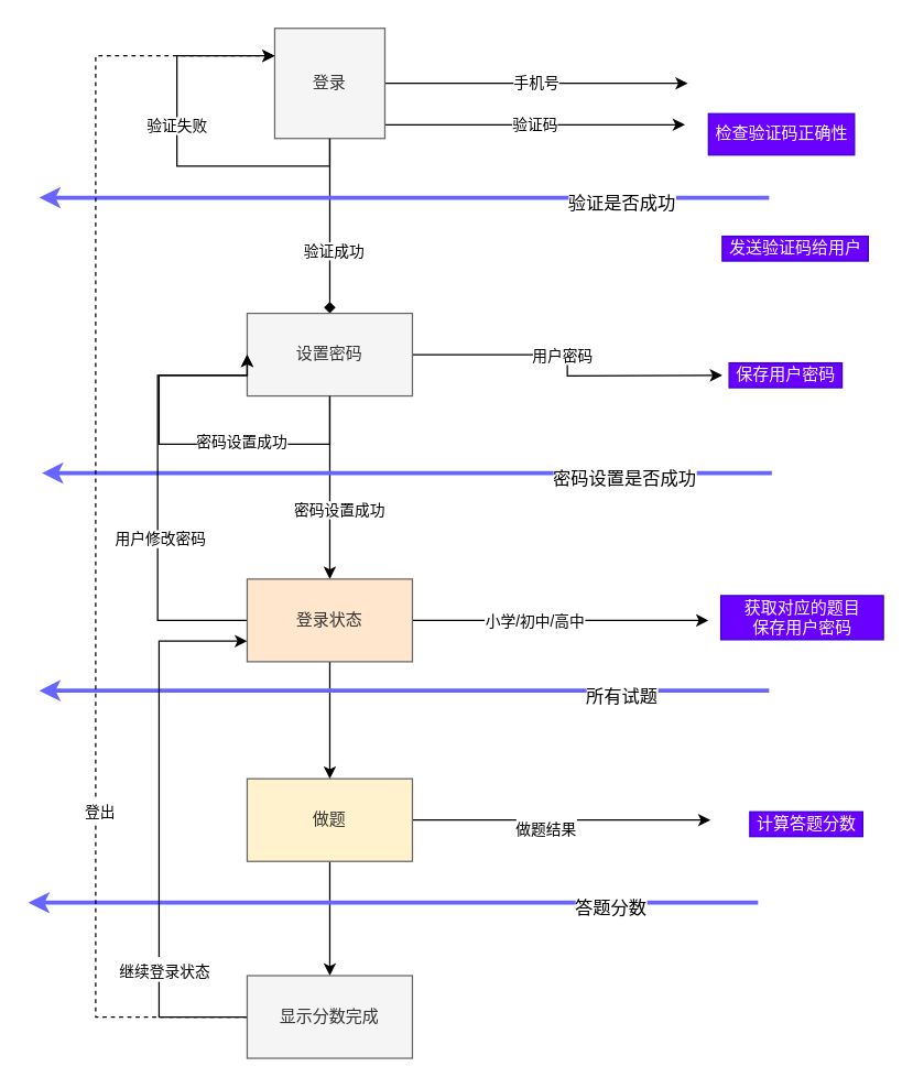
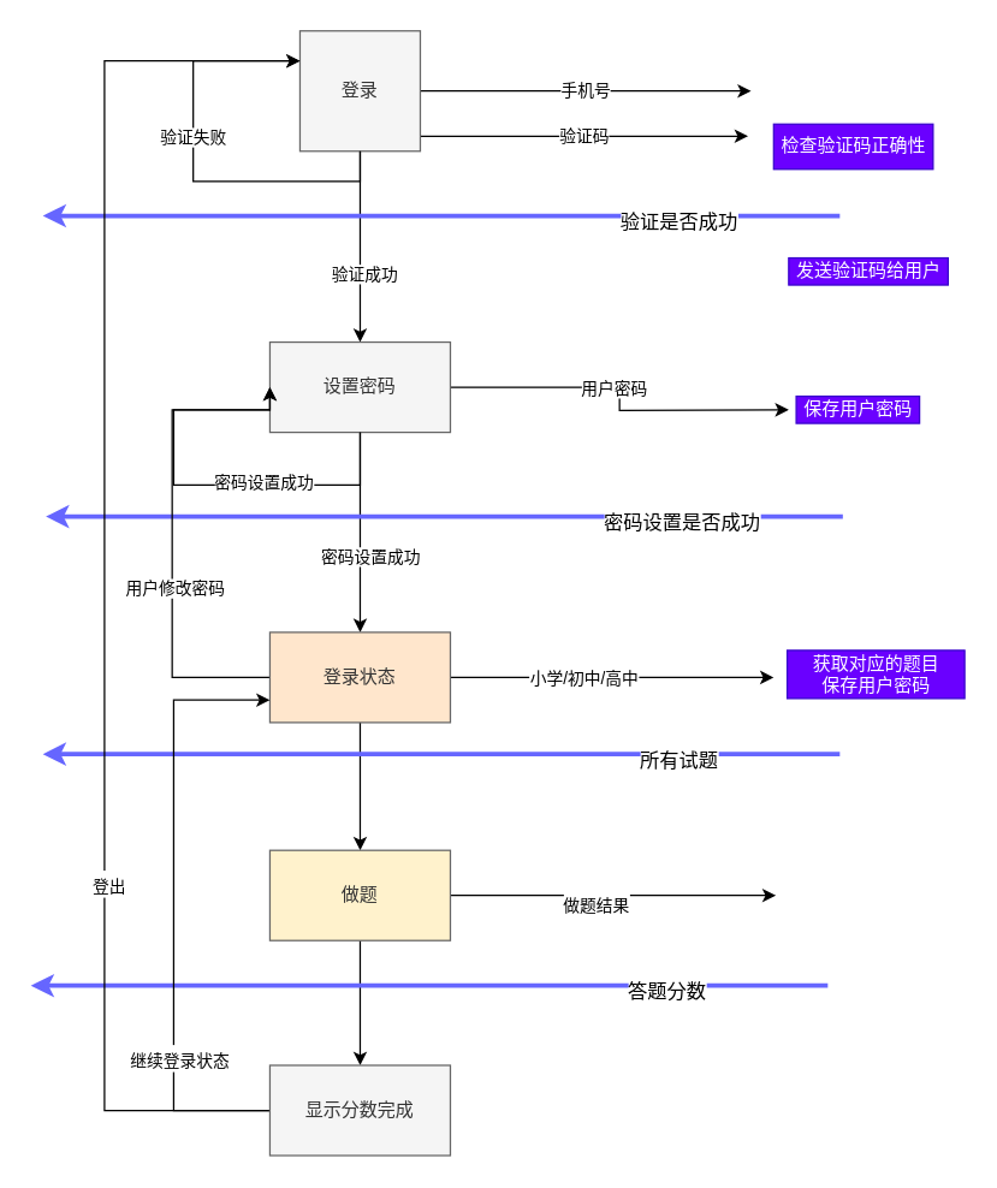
  <mxCell id="0" />
  <mxCell id="1" parent="0" />
- <mxCell id="2" style="edgeStyle=orthogonalEdgeStyle;rounded=0;orthogonalLoop=1;jettySize=auto;html=1;entryX=0.5;entryY=0;entryDx=0;entryDy=0;endArrow=diamond;" parent="1" source="6" target="11" edge="1"><mxGeometry relative="1" as="geometry"><mxPoint x="245" y="173" as="targetPoint" /></mxGeometry></mxCell>
+ <mxCell id="2" style="edgeStyle=orthogonalEdgeStyle;rounded=0;orthogonalLoop=1;jettySize=auto;html=1;entryX=0.5;entryY=0;entryDx=0;entryDy=0;" parent="1" source="6" target="11" edge="1"><mxGeometry relative="1" as="geometry"><mxPoint x="245" y="173" as="targetPoint" /></mxGeometry></mxCell>
  <mxCell id="3" value="验证成功" style="edgeLabel;html=1;align=center;verticalAlign=middle;resizable=0;points=[];" parent="2" vertex="1" connectable="0"><mxGeometry x="0.282" y="2" relative="1" as="geometry"><mxPoint as="offset" /></mxGeometry></mxCell>
  <mxCell id="4" value="手机号" style="edgeStyle=orthogonalEdgeStyle;rounded=0;orthogonalLoop=1;jettySize=auto;html=1;" parent="1" source="6" edge="1"><mxGeometry relative="1" as="geometry"><mxPoint x="499" y="60" as="targetPoint" /></mxGeometry></mxCell>
  <mxCell id="5" value="验证码" style="edgeStyle=orthogonalEdgeStyle;rounded=0;orthogonalLoop=1;jettySize=auto;html=1;" parent="1" source="6" edge="1"><mxGeometry relative="1" as="geometry"><mxPoint x="497" y="90" as="targetPoint" /><Array as="points"><mxPoint x="303" y="90" /><mxPoint x="303" y="90" /></Array></mxGeometry></mxCell>
  <mxCell id="6" value="登录" style="whiteSpace=wrap;html=1;aspect=fixed;fillColor=#f5f5f5;strokeColor=#666666;fontColor=#333333;" parent="1" vertex="1"><mxGeometry x="199" y="20" width="80" height="80" as="geometry" /></mxCell>
  <mxCell id="7" style="edgeStyle=orthogonalEdgeStyle;rounded=0;orthogonalLoop=1;jettySize=auto;html=1;" parent="1" source="11" edge="1"><mxGeometry relative="1" as="geometry"><mxPoint x="524" y="272" as="targetPoint" /></mxGeometry></mxCell>
  <mxCell id="8" value="用户密码" style="edgeLabel;html=1;align=center;verticalAlign=middle;resizable=0;points=[];" parent="7" vertex="1" connectable="0"><mxGeometry x="-0.3" y="-1" relative="1" as="geometry"><mxPoint x="24" y="-1" as="offset" /></mxGeometry></mxCell>
  <mxCell id="9" style="edgeStyle=orthogonalEdgeStyle;rounded=0;orthogonalLoop=1;jettySize=auto;html=1;strokeColor=#000000;fillColor=#66B2FF;" parent="1" source="11" target="27" edge="1"><mxGeometry relative="1" as="geometry" /></mxCell>
  <mxCell id="10" value="密码设置成功" style="edgeLabel;html=1;align=center;verticalAlign=middle;resizable=0;points=[];" parent="9" vertex="1" connectable="0"><mxGeometry x="0.237" y="6" relative="1" as="geometry"><mxPoint as="offset" /></mxGeometry></mxCell>
  <mxCell id="11" value="设置密码" style="whiteSpace=wrap;html=1;fillColor=#f5f5f5;strokeColor=#666666;fontColor=#333333;" parent="1" vertex="1"><mxGeometry x="179" y="227" width="120" height="60" as="geometry" /></mxCell>
  <mxCell id="12" value="发送验证码给用户" style="text;html=1;align=center;verticalAlign=middle;resizable=0;points=[];autosize=1;fillColor=#6a00ff;strokeColor=#3700CC;fontColor=#ffffff;" parent="1" vertex="1"><mxGeometry x="524" y="171" width="106" height="18" as="geometry" /></mxCell>
  <mxCell id="13" value="检查验证码正确性" style="text;html=1;align=center;verticalAlign=middle;resizable=0;points=[];autosize=1;fillColor=#6a00ff;strokeColor=#3700CC;fontColor=#ffffff;" parent="1" vertex="1"><mxGeometry x="514" y="82" width="106" height="30" as="geometry" /></mxCell>
  <mxCell id="14" value="" style="endArrow=classic;html=1;fillColor=#66B2FF;strokeColor=#6666FF;strokeWidth=3;" parent="1" edge="1"><mxGeometry width="50" height="50" relative="1" as="geometry"><mxPoint x="558" y="143" as="sourcePoint" /><mxPoint x="28" y="143" as="targetPoint" /></mxGeometry></mxCell>
  <mxCell id="15" value="&lt;font style=&quot;font-size: 13px&quot;&gt;验证是否成功&lt;/font&gt;" style="edgeLabel;html=1;align=center;verticalAlign=middle;resizable=0;points=[];" parent="14" vertex="1" connectable="0"><mxGeometry x="-0.593" y="3" relative="1" as="geometry"><mxPoint as="offset" /></mxGeometry></mxCell>
  <mxCell id="16" style="edgeStyle=orthogonalEdgeStyle;rounded=0;orthogonalLoop=1;jettySize=auto;html=1;entryX=0;entryY=0.25;entryDx=0;entryDy=0;strokeColor=#000000;fillColor=#66B2FF;" parent="1" source="6" target="6" edge="1"><mxGeometry relative="1" as="geometry"><Array as="points"><mxPoint x="239" y="120" /><mxPoint x="128" y="120" /><mxPoint x="128" y="40" /></Array></mxGeometry></mxCell>
  <mxCell id="17" value="验证失败" style="edgeLabel;html=1;align=center;verticalAlign=middle;resizable=0;points=[];" parent="16" vertex="1" connectable="0"><mxGeometry x="0.142" y="1" relative="1" as="geometry"><mxPoint as="offset" /></mxGeometry></mxCell>
  <mxCell id="18" style="edgeStyle=orthogonalEdgeStyle;rounded=0;orthogonalLoop=1;jettySize=auto;html=1;entryX=0;entryY=0.5;entryDx=0;entryDy=0;strokeColor=#000000;fillColor=#66B2FF;" parent="1" source="11" target="11" edge="1"><mxGeometry relative="1" as="geometry"><Array as="points"><mxPoint x="239" y="322" /><mxPoint x="115" y="322" /><mxPoint x="115" y="272" /></Array></mxGeometry></mxCell>
  <mxCell id="19" value="密码设置成功" style="edgeLabel;html=1;align=center;verticalAlign=middle;resizable=0;points=[];" parent="18" vertex="1" connectable="0"><mxGeometry x="0.127" y="3" relative="1" as="geometry"><mxPoint x="62" y="1" as="offset" /></mxGeometry></mxCell>
  <mxCell id="20" value="" style="endArrow=classic;html=1;fillColor=#66B2FF;strokeColor=#6666FF;strokeWidth=3;" parent="1" edge="1"><mxGeometry width="50" height="50" relative="1" as="geometry"><mxPoint x="560" y="343" as="sourcePoint" /><mxPoint x="30" y="343" as="targetPoint" /></mxGeometry></mxCell>
  <mxCell id="21" value="&lt;font style=&quot;font-size: 13px&quot;&gt;密码设置是否成功&lt;/font&gt;" style="edgeLabel;html=1;align=center;verticalAlign=middle;resizable=0;points=[];" parent="20" vertex="1" connectable="0"><mxGeometry x="-0.593" y="3" relative="1" as="geometry"><mxPoint as="offset" /></mxGeometry></mxCell>
  <mxCell id="22" style="edgeStyle=orthogonalEdgeStyle;rounded=0;orthogonalLoop=1;jettySize=auto;html=1;entryX=0;entryY=0.5;entryDx=0;entryDy=0;strokeColor=#000000;fillColor=#66B2FF;" parent="1" source="27" target="11" edge="1"><mxGeometry relative="1" as="geometry"><Array as="points"><mxPoint x="114" y="450" /><mxPoint x="114" y="272" /></Array></mxGeometry></mxCell>
  <mxCell id="23" value="用户修改密码" style="edgeLabel;html=1;align=center;verticalAlign=middle;resizable=0;points=[];" parent="22" vertex="1" connectable="0"><mxGeometry x="-0.227" y="-1" relative="1" as="geometry"><mxPoint as="offset" /></mxGeometry></mxCell>
  <mxCell id="24" style="edgeStyle=orthogonalEdgeStyle;rounded=0;orthogonalLoop=1;jettySize=auto;html=1;strokeColor=#000000;strokeWidth=1;fillColor=#66B2FF;" parent="1" source="27" edge="1"><mxGeometry relative="1" as="geometry"><mxPoint x="514" y="450" as="targetPoint" /></mxGeometry></mxCell>
  <mxCell id="25" value="小学/初中/高中" style="edgeLabel;html=1;align=center;verticalAlign=middle;resizable=0;points=[];" parent="24" vertex="1" connectable="0"><mxGeometry x="-0.182" y="1" relative="1" as="geometry"><mxPoint y="1" as="offset" /></mxGeometry></mxCell>
  <mxCell id="26" style="edgeStyle=orthogonalEdgeStyle;rounded=0;orthogonalLoop=1;jettySize=auto;html=1;fontSize=15;" edge="1" parent="1" source="27" target="35"><mxGeometry relative="1" as="geometry"><mxPoint x="239" y="556" as="targetPoint" /></mxGeometry></mxCell>
  <mxCell id="27" value="登录状态" style="whiteSpace=wrap;html=1;fillColor=#ffe6cc;strokeColor=#666666;fontColor=#333333;" parent="1" vertex="1"><mxGeometry x="179" y="420" width="120" height="60" as="geometry" /></mxCell>
  <mxCell id="28" value="保存用户密码" style="text;html=1;align=center;verticalAlign=middle;resizable=0;points=[];autosize=1;fillColor=#6a00ff;strokeColor=#3700CC;fontColor=#ffffff;" parent="1" vertex="1"><mxGeometry x="529" y="263" width="82" height="18" as="geometry" /></mxCell>
  <mxCell id="29" value="获取对应的题目&lt;br&gt;保存用户密码" style="text;html=1;align=center;verticalAlign=middle;resizable=0;points=[];autosize=1;fillColor=#6a00ff;strokeColor=#3700CC;fontColor=#ffffff;" parent="1" vertex="1"><mxGeometry x="523" y="432" width="118" height="32" as="geometry" /></mxCell>
  <mxCell id="30" value="" style="endArrow=classic;html=1;fillColor=#66B2FF;strokeColor=#6666FF;strokeWidth=3;fontSize=15;" edge="1" parent="1"><mxGeometry width="50" height="50" relative="1" as="geometry"><mxPoint x="558" y="501" as="sourcePoint" /><mxPoint x="28" y="501" as="targetPoint" /></mxGeometry></mxCell>
  <mxCell id="31" value="&lt;font style=&quot;font-size: 13px&quot;&gt;所有试题&lt;/font&gt;" style="edgeLabel;html=1;align=center;verticalAlign=middle;resizable=0;points=[];" vertex="1" connectable="0" parent="30"><mxGeometry x="-0.593" y="3" relative="1" as="geometry"><mxPoint as="offset" /></mxGeometry></mxCell>
  <mxCell id="32" style="edgeStyle=orthogonalEdgeStyle;rounded=0;orthogonalLoop=1;jettySize=auto;html=1;fontSize=15;" edge="1" parent="1" source="35"><mxGeometry relative="1" as="geometry"><mxPoint x="515.5" y="595" as="targetPoint" /></mxGeometry></mxCell>
  <mxCell id="33" value="&lt;font style=&quot;font-size: 11px&quot;&gt;做题结果&lt;/font&gt;" style="edgeLabel;html=1;align=center;verticalAlign=middle;resizable=0;points=[];fontSize=15;" vertex="1" connectable="0" parent="32"><mxGeometry x="-0.113" y="-3" relative="1" as="geometry"><mxPoint y="1" as="offset" /></mxGeometry></mxCell>
  <mxCell id="34" style="edgeStyle=orthogonalEdgeStyle;rounded=0;orthogonalLoop=1;jettySize=auto;html=1;fontSize=15;entryX=0.5;entryY=0;entryDx=0;entryDy=0;" edge="1" parent="1" source="35" target="43"><mxGeometry relative="1" as="geometry"><mxPoint x="239" y="702.5" as="targetPoint" /></mxGeometry></mxCell>
  <mxCell id="35" value="做题" style="whiteSpace=wrap;html=1;fillColor=#fff2cc;strokeColor=#666666;fontColor=#333333;" vertex="1" parent="1"><mxGeometry x="179" y="565" width="120" height="60" as="geometry" /></mxCell>
- <mxCell id="36" value="计算答题分数" style="text;html=1;align=center;verticalAlign=middle;resizable=0;points=[];autosize=1;fillColor=#6a00ff;strokeColor=#3700CC;fontColor=#ffffff;" vertex="1" parent="1"><mxGeometry x="544" y="589" width="82" height="18" as="geometry" /></mxCell>
  <mxCell id="37" value="" style="endArrow=classic;html=1;fillColor=#66B2FF;strokeColor=#6666FF;strokeWidth=3;fontSize=15;" edge="1" parent="1"><mxGeometry width="50" height="50" relative="1" as="geometry"><mxPoint x="550" y="655" as="sourcePoint" /><mxPoint x="20" y="655" as="targetPoint" /></mxGeometry></mxCell>
  <mxCell id="38" value="&lt;font style=&quot;font-size: 13px&quot;&gt;答题分数&lt;/font&gt;" style="edgeLabel;html=1;align=center;verticalAlign=middle;resizable=0;points=[];" vertex="1" connectable="0" parent="37"><mxGeometry x="-0.593" y="3" relative="1" as="geometry"><mxPoint as="offset" /></mxGeometry></mxCell>
  <mxCell id="39" style="edgeStyle=orthogonalEdgeStyle;rounded=0;orthogonalLoop=1;jettySize=auto;html=1;entryX=0;entryY=0.75;entryDx=0;entryDy=0;fontSize=15;" edge="1" parent="1" source="43" target="27"><mxGeometry relative="1" as="geometry"><Array as="points"><mxPoint x="115" y="738" /><mxPoint x="115" y="465" /></Array></mxGeometry></mxCell>
  <mxCell id="40" value="&lt;font style=&quot;font-size: 11px&quot;&gt;继续登录状态&lt;/font&gt;" style="edgeLabel;html=1;align=center;verticalAlign=middle;resizable=0;points=[];fontSize=15;" vertex="1" connectable="0" parent="39"><mxGeometry x="-0.183" y="-5" relative="1" as="geometry"><mxPoint x="-2" y="64.33" as="offset" /></mxGeometry></mxCell>
- <mxCell id="41" style="edgeStyle=orthogonalEdgeStyle;rounded=0;orthogonalLoop=1;jettySize=auto;html=1;fontSize=15;entryX=0;entryY=0.25;entryDx=0;entryDy=0;dashed=1;" edge="1" parent="1" source="43" target="6"><mxGeometry relative="1" as="geometry"><mxPoint x="73" y="175" as="targetPoint" /><Array as="points"><mxPoint x="69" y="738" /><mxPoint x="69" y="40" /></Array></mxGeometry></mxCell>
+ <mxCell id="41" style="edgeStyle=orthogonalEdgeStyle;rounded=0;orthogonalLoop=1;jettySize=auto;html=1;fontSize=15;entryX=0;entryY=0.25;entryDx=0;entryDy=0;" edge="1" parent="1" source="43" target="6"><mxGeometry relative="1" as="geometry"><mxPoint x="73" y="175" as="targetPoint" /><Array as="points"><mxPoint x="69" y="738" /><mxPoint x="69" y="40" /></Array></mxGeometry></mxCell>
  <mxCell id="42" value="&lt;font style=&quot;font-size: 11px&quot;&gt;登出&lt;/font&gt;" style="edgeLabel;html=1;align=center;verticalAlign=middle;resizable=0;points=[];fontSize=15;" vertex="1" connectable="0" parent="41"><mxGeometry x="-0.441" y="-2" relative="1" as="geometry"><mxPoint as="offset" /></mxGeometry></mxCell>
  <mxCell id="43" value="显示分数完成" style="whiteSpace=wrap;html=1;fillColor=#f5f5f5;strokeColor=#666666;fontColor=#333333;" vertex="1" parent="1"><mxGeometry x="179" y="708" width="120" height="60" as="geometry" /></mxCell>
